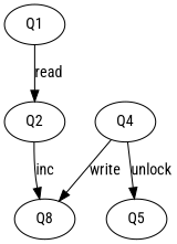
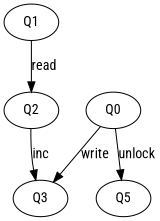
  digraph {
    fontname="Roboto Condensed"
    node [fontname="Roboto Condensed"]
    edge [fontname="Roboto Condensed"]
    Q1
    Q2
-   Q3 [label=Q8]
-   Q4
+   Q3
+   Q4 [label=Q0]
    Q5
    Q1 -> Q2 [label=read]
    Q2 -> Q3 [label=inc]
    Q4 -> Q3 [label=write]
    Q4 -> Q5 [label=unlock]
  }
